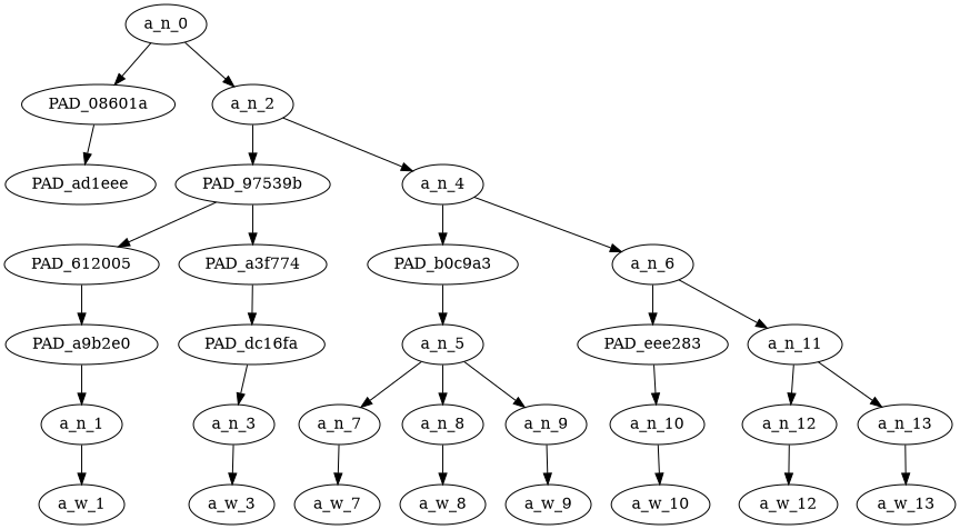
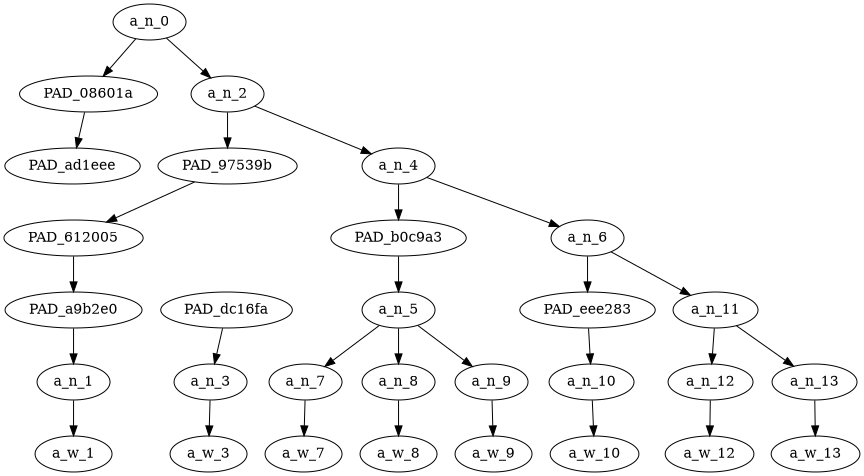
  strict digraph {
    fontname="DejaVu Serif"
    node [div_dir=1 fontname="DejaVu Serif" index=0 level=1 text_span="[0]" value=0.12753914]
    edge [fontname="DejaVu Serif"]
    a_n_0 [div_dir=-1 level=6 text_span="[0, 1, 2, 3, 4, 5, 6, 7]" value=1.00000001]
    PAD_08601a [level=5]
    a_n_2 [div_dir=-1 index=1 level=5 text_span="[1, 2, 3, 4, 5, 6, 7]" value=0.87234965]
    PAD_ad1eee [level=4]
    PAD_97539b [index=1 level=4 text_span="[1]" value=0.07259321]
    a_n_4 [div_dir=-1 index=2 level=4 text_span="[2, 3, 4, 5, 6, 7]" value=0.79963644]
    PAD_612005 [level=3]
-   PAD_a3f774 [index=1 level=3 text_span="[1]" value=0.07259321]
    PAD_b0c9a3 [div_dir=-1 index=2 level=3 text_span="[2, 3, 4]" value=0.26716700]
    a_n_6 [div_dir=-1 index=3 level=3 text_span="[5, 6, 7]" value=0.53216497]
    PAD_a9b2e0 [level=2]
    a_n_1
    a_w_1 [div_dir=0 level=0 value=diversity]
    PAD_dc16fa [index=1 level=2 text_span="[1]" value=0.07259321]
    a_n_5 [div_dir=-1 index=2 level=2 text_span="[2, 3, 4]" value=0.26716700]
    n16 [index=3 label=PAD_eee283 level=2 text_span="[5]" value=0.07336489]
    a_n_11 [div_dir=-1 index=4 level=2 text_span="[6, 7]" value=0.45878677]
    a_n_3 [index=1 text_span="[1]" value=0.07259321]
    a_w_3 [div_dir=0 index=1 level=0 text_span="[1]" value=is]
    a_n_7 [div_dir=-1 index=2 text_span="[2]" value=0.06115911]
    a_n_8 [index=3 text_span="[3]" value=0.10808277]
    a_n_9 [div_dir=-1 index=4 text_span="[4]" value=0.09752190]
    a_n_10 [index=5 text_span="[5]" value=0.07336489]
    a_n_12 [index=6 text_span="[6]" value=0.19594029]
    a_n_13 [div_dir=-1 index=7 text_span="[7]" value=0.26270276]
    a_w_7 [div_dir=0 index=2 level=0 text_span="[2]" value=a]
    a_w_8 [div_dir=0 index=3 level=0 text_span="[3]" value=code]
    a_w_9 [div_dir=0 index=4 level=0 text_span="[4]" value=word]
    a_w_10 [div_dir=0 index=5 level=0 text_span="[5]" value=for]
    a_w_12 [div_dir=0 index=6 level=0 text_span="[6]" value=white]
    a_w_13 [div_dir=0 index=7 level=0 text_span="[7]" value=genocide]
    a_n_0 -> PAD_08601a
    a_n_0 -> a_n_2
    PAD_08601a -> PAD_ad1eee
    a_n_2 -> PAD_97539b
    a_n_2 -> a_n_4
    PAD_97539b -> PAD_612005
-   PAD_97539b -> PAD_a3f774
    a_n_4 -> PAD_b0c9a3
    a_n_4 -> a_n_6
    PAD_612005 -> PAD_a9b2e0
-   PAD_a3f774 -> PAD_dc16fa
    PAD_b0c9a3 -> a_n_5
    a_n_6 -> n16
    a_n_6 -> a_n_11
    PAD_a9b2e0 -> a_n_1
    a_n_1 -> a_w_1
    PAD_dc16fa -> a_n_3
    a_n_5 -> a_n_7
    a_n_5 -> a_n_8
    a_n_5 -> a_n_9
    n16 -> a_n_10
    a_n_11 -> a_n_12
    a_n_11 -> a_n_13
    a_n_3 -> a_w_3
    a_n_7 -> a_w_7
    a_n_8 -> a_w_8
    a_n_9 -> a_w_9
    a_n_10 -> a_w_10
    a_n_12 -> a_w_12
    a_n_13 -> a_w_13
  }
